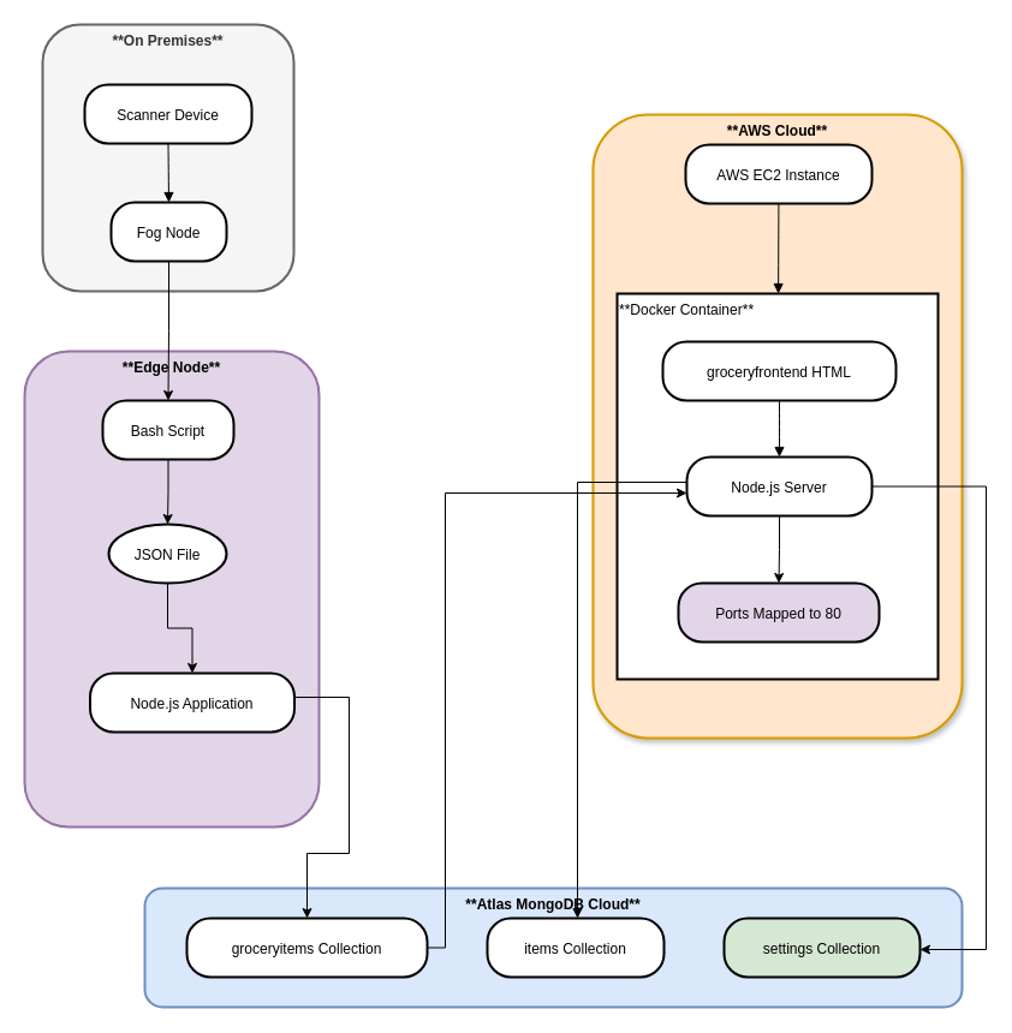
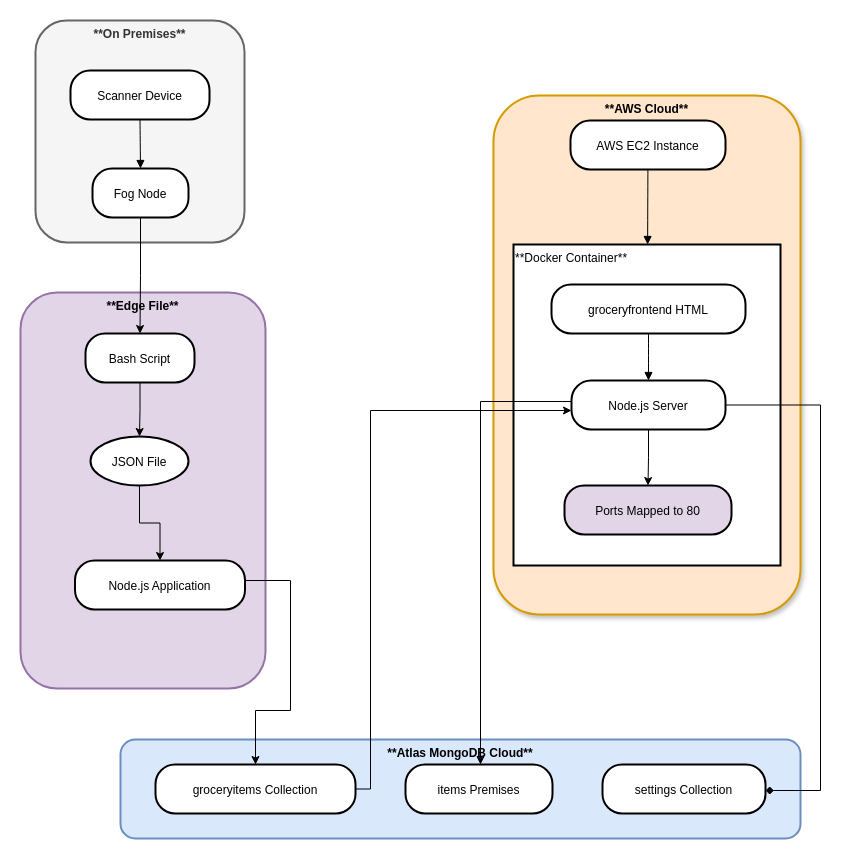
  <mxCell id="0" />
  <mxCell id="1" parent="0" />
  <mxCell id="2" value="**AWS Cloud**" style="whiteSpace=wrap;strokeWidth=2;verticalAlign=top;align=center;fillColor=#ffe6cc;strokeColor=#d79b00;glass=0;shadow=1;rounded=1;fontStyle=1" vertex="1" parent="1"><mxGeometry x="493" y="95" width="307" height="519" as="geometry" /></mxCell>
  <mxCell id="3" value="**Docker Container**" style="whiteSpace=wrap;strokeWidth=2;verticalAlign=top;align=left;" vertex="1" parent="1"><mxGeometry x="513" y="244" width="267" height="321" as="geometry" /></mxCell>
  <mxCell id="4" value="**Atlas MongoDB Cloud**" style="whiteSpace=wrap;strokeWidth=2;html=1;align=center;verticalAlign=top;rounded=1;fillColor=#dae8fc;strokeColor=#6c8ebf;fontStyle=1" vertex="1" parent="1"><mxGeometry x="120" y="739" width="680" height="99" as="geometry" /></mxCell>
- <mxCell id="5" value="**Edge Node**" style="whiteSpace=wrap;strokeWidth=2;align=center;verticalAlign=top;rounded=1;fontStyle=1;fillColor=#e1d5e7;strokeColor=#9673a6;" vertex="1" parent="1"><mxGeometry x="20" y="292" width="245" height="396" as="geometry" /></mxCell>
+ <mxCell id="5" value="**Edge File**" style="whiteSpace=wrap;strokeWidth=2;align=center;verticalAlign=top;rounded=1;fontStyle=1;fillColor=#e1d5e7;strokeColor=#9673a6;" vertex="1" parent="1"><mxGeometry x="20" y="292" width="245" height="396" as="geometry" /></mxCell>
  <mxCell id="6" value="**On Premises**" style="whiteSpace=wrap;strokeWidth=2;verticalAlign=top;align=center;fontStyle=1;rounded=1;fillColor=#f5f5f5;fontColor=#333333;strokeColor=#666666;" vertex="1" parent="1"><mxGeometry x="35" y="20" width="209" height="222" as="geometry" /></mxCell>
  <mxCell id="7" style="edgeStyle=orthogonalEdgeStyle;rounded=0;orthogonalLoop=1;jettySize=auto;html=1;" edge="1" parent="1" source="8" target="13"><mxGeometry relative="1" as="geometry" /></mxCell>
  <mxCell id="8" value="Fog Node" style="rounded=1;arcSize=40;strokeWidth=2" vertex="1" parent="1"><mxGeometry x="92" y="168" width="96" height="49" as="geometry" /></mxCell>
  <mxCell id="9" value="Scanner Device" style="rounded=1;arcSize=40;strokeWidth=2" vertex="1" parent="1"><mxGeometry x="70" y="70" width="139" height="49" as="geometry" /></mxCell>
  <mxCell id="10" style="edgeStyle=orthogonalEdgeStyle;rounded=0;orthogonalLoop=1;jettySize=auto;html=1;" edge="1" parent="1" source="11" target="15"><mxGeometry relative="1" as="geometry"><mxPoint x="680" y="710" as="targetPoint" /><Array as="points"><mxPoint x="290" y="580" /><mxPoint x="290" y="710" /><mxPoint x="255" y="710" /></Array></mxGeometry></mxCell>
  <mxCell id="11" value="Node.js Application" style="rounded=1;arcSize=40;strokeWidth=2" vertex="1" parent="1"><mxGeometry x="74.5" y="560" width="170" height="49" as="geometry" /></mxCell>
  <mxCell id="12" value="" style="edgeStyle=orthogonalEdgeStyle;rounded=0;orthogonalLoop=1;jettySize=auto;html=1;" edge="1" parent="1" source="13" target="29"><mxGeometry relative="1" as="geometry" /></mxCell>
  <mxCell id="13" value="Bash Script" style="rounded=1;arcSize=40;strokeWidth=2" vertex="1" parent="1"><mxGeometry x="85" y="333" width="109" height="49" as="geometry" /></mxCell>
  <mxCell id="14" style="edgeStyle=orthogonalEdgeStyle;rounded=0;orthogonalLoop=1;jettySize=auto;html=1;" edge="1" parent="1" source="15" target="23"><mxGeometry relative="1" as="geometry"><Array as="points"><mxPoint x="370" y="789" /><mxPoint x="370" y="410" /></Array></mxGeometry></mxCell>
  <mxCell id="15" value="groceryitems Collection" style="rounded=1;arcSize=40;strokeWidth=2" vertex="1" parent="1"><mxGeometry x="155" y="764" width="200" height="49" as="geometry" /></mxCell>
- <mxCell id="16" value="items Collection" style="rounded=1;arcSize=40;strokeWidth=2" vertex="1" parent="1"><mxGeometry x="405" y="764" width="147" height="49" as="geometry" /></mxCell>
- <mxCell id="17" value="settings Collection" style="rounded=1;arcSize=40;strokeWidth=2;fillColor=#d5e8d4;" vertex="1" parent="1"><mxGeometry x="602" y="764" width="163" height="49" as="geometry" /></mxCell>
+ <mxCell id="16" value="items Premises" style="rounded=1;arcSize=40;strokeWidth=2" vertex="1" parent="1"><mxGeometry x="405" y="764" width="147" height="49" as="geometry" /></mxCell>
+ <mxCell id="17" value="settings Collection" style="rounded=1;arcSize=40;strokeWidth=2" vertex="1" parent="1"><mxGeometry x="602" y="764" width="163" height="49" as="geometry" /></mxCell>
  <mxCell id="18" value="AWS EC2 Instance" style="rounded=1;arcSize=40;strokeWidth=2" vertex="1" parent="1"><mxGeometry x="570" y="120" width="155" height="49" as="geometry" /></mxCell>
  <mxCell id="19" style="edgeStyle=orthogonalEdgeStyle;rounded=0;orthogonalLoop=1;jettySize=auto;html=1;" edge="1" parent="1" target="16"><mxGeometry relative="1" as="geometry"><mxPoint x="648" y="380" as="sourcePoint" /><mxPoint x="480" y="715" as="targetPoint" /><Array as="points"><mxPoint x="648" y="401" /><mxPoint x="480" y="401" /></Array></mxGeometry></mxCell>
  <mxCell id="20" value="groceryfrontend HTML" style="rounded=1;arcSize=40;strokeWidth=2" vertex="1" parent="1"><mxGeometry x="551" y="284" width="194" height="49" as="geometry" /></mxCell>
  <mxCell id="21" value="" style="edgeStyle=orthogonalEdgeStyle;rounded=0;orthogonalLoop=1;jettySize=auto;html=1;" edge="1" parent="1" source="23" target="24"><mxGeometry relative="1" as="geometry" /></mxCell>
- <mxCell id="22" style="edgeStyle=orthogonalEdgeStyle;rounded=0;orthogonalLoop=1;jettySize=auto;html=1;" edge="1" parent="1" source="23" target="17"><mxGeometry relative="1" as="geometry"><Array as="points"><mxPoint x="820" y="405" /><mxPoint x="820" y="790" /></Array></mxGeometry></mxCell>
+ <mxCell id="22" style="edgeStyle=orthogonalEdgeStyle;rounded=0;orthogonalLoop=1;jettySize=auto;html=1;endArrow=diamond;" edge="1" parent="1" source="23" target="17"><mxGeometry relative="1" as="geometry"><Array as="points"><mxPoint x="820" y="405" /><mxPoint x="820" y="790" /></Array></mxGeometry></mxCell>
  <mxCell id="23" value="Node.js Server" style="rounded=1;arcSize=40;strokeWidth=2" vertex="1" parent="1"><mxGeometry x="571" y="380" width="154" height="49" as="geometry" /></mxCell>
  <mxCell id="24" value="Ports Mapped to 80" style="rounded=1;arcSize=40;strokeWidth=2;fillColor=#e1d5e7;" vertex="1" parent="1"><mxGeometry x="564" y="485" width="167" height="49" as="geometry" /></mxCell>
  <mxCell id="25" value="" style="curved=1;startArrow=none;endArrow=block;exitX=0.5;exitY=0.98;entryX=0.5;entryY=0;rounded=0;" edge="1" parent="1" source="9" target="8"><mxGeometry relative="1" as="geometry"><Array as="points" /></mxGeometry></mxCell>
  <mxCell id="26" value="" style="curved=1;startArrow=none;endArrow=block;exitX=0.5;exitY=0.98;entryX=0.5;entryY=0;rounded=0;" edge="1" parent="1" source="20" target="23"><mxGeometry relative="1" as="geometry"><Array as="points" /></mxGeometry></mxCell>
  <mxCell id="27" value="" style="curved=1;startArrow=none;endArrow=block;rounded=0;" edge="1" parent="1" source="18" target="3"><mxGeometry relative="1" as="geometry"><Array as="points" /></mxGeometry></mxCell>
  <mxCell id="28" style="edgeStyle=orthogonalEdgeStyle;rounded=0;orthogonalLoop=1;jettySize=auto;html=1;entryX=0.5;entryY=0;entryDx=0;entryDy=0;" edge="1" parent="1" source="29" target="11"><mxGeometry relative="1" as="geometry" /></mxCell>
  <mxCell id="29" value="JSON File" style="ellipse;arcSize=40;strokeWidth=2;" vertex="1" parent="1"><mxGeometry x="90" y="436" width="98" height="49" as="geometry" /></mxCell>
